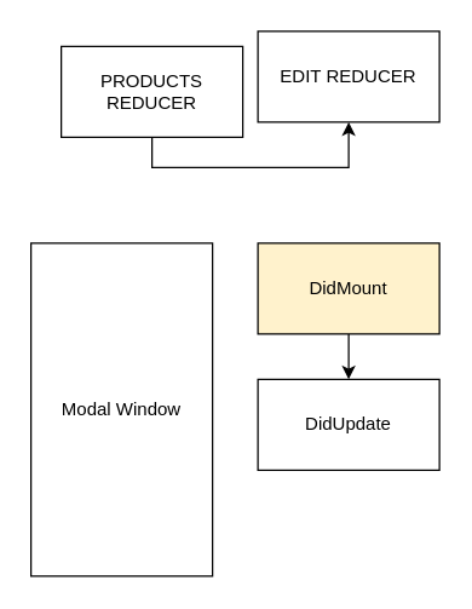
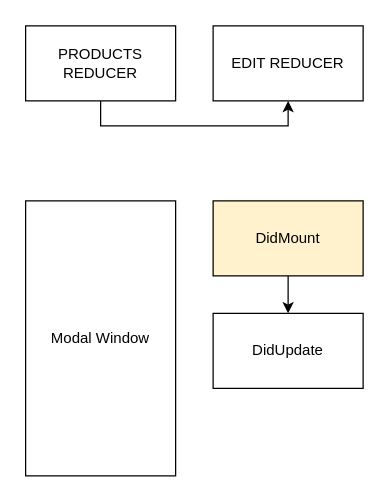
  <mxCell id="0" />
  <mxCell id="1" parent="0" />
  <mxCell id="2" value="Modal Window" style="rounded=0;whiteSpace=wrap;html=1;" vertex="1" parent="1"><mxGeometry x="20" y="160" width="120" height="220" as="geometry" /></mxCell>
  <mxCell id="3" value="" style="edgeStyle=orthogonalEdgeStyle;rounded=0;orthogonalLoop=1;jettySize=auto;html=1;" edge="1" parent="1" source="4" target="5"><mxGeometry relative="1" as="geometry" /></mxCell>
  <mxCell id="4" value="DidMount" style="rounded=0;whiteSpace=wrap;html=1;fillColor=#fff2cc;" vertex="1" parent="1"><mxGeometry x="170" y="160" width="120" height="60" as="geometry" /></mxCell>
  <mxCell id="5" value="DidUpdate" style="whiteSpace=wrap;html=1;rounded=0;" vertex="1" parent="1"><mxGeometry x="170" y="250" width="120" height="60" as="geometry" /></mxCell>
  <mxCell id="6" style="edgeStyle=orthogonalEdgeStyle;rounded=0;orthogonalLoop=1;jettySize=auto;html=1;exitX=0.5;exitY=1;exitDx=0;exitDy=0;entryX=0.5;entryY=1;entryDx=0;entryDy=0;" edge="1" parent="1" source="7" target="8"><mxGeometry relative="1" as="geometry" /></mxCell>
- <mxCell id="7" value="PRODUCTS REDUCER" style="rounded=0;whiteSpace=wrap;html=1;" vertex="1" parent="1"><mxGeometry x="40" y="30" width="120" height="60" as="geometry" /></mxCell>
+ <mxCell id="7" value="PRODUCTS REDUCER" style="rounded=0;whiteSpace=wrap;html=1;" vertex="1" parent="1"><mxGeometry x="20" y="20" width="120" height="60" as="geometry" /></mxCell>
  <mxCell id="8" value="EDIT REDUCER" style="rounded=0;whiteSpace=wrap;html=1;" vertex="1" parent="1"><mxGeometry x="170" y="20" width="120" height="60" as="geometry" /></mxCell>
